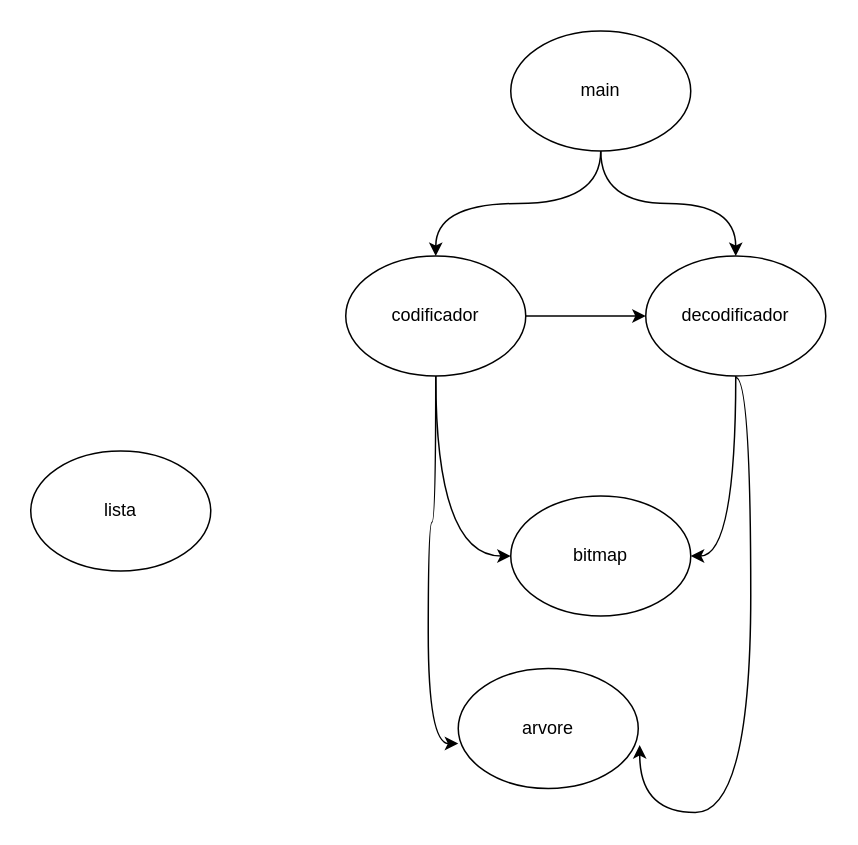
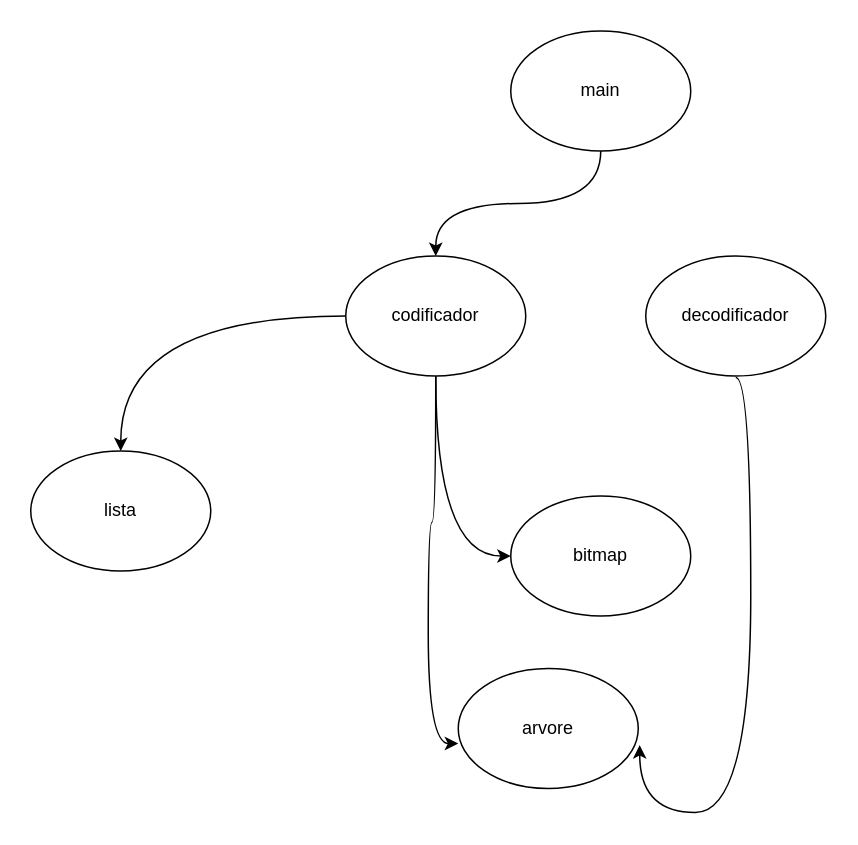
  <mxCell id="0" />
  <mxCell id="1" parent="0" />
  <mxCell id="2" value="" style="edgeStyle=orthogonalEdgeStyle;orthogonalLoop=1;jettySize=auto;html=1;curved=1;" edge="1" parent="1" source="4" target="8"><mxGeometry relative="1" as="geometry" /></mxCell>
- <mxCell id="3" value="" style="edgeStyle=orthogonalEdgeStyle;orthogonalLoop=1;jettySize=auto;html=1;curved=1;" edge="1" parent="1" source="4" target="12"><mxGeometry relative="1" as="geometry" /></mxCell>
  <mxCell id="4" value="main" style="ellipse;whiteSpace=wrap;html=1;rounded=1;" vertex="1" parent="1"><mxGeometry x="340" y="20" width="120" height="80" as="geometry" /></mxCell>
  <mxCell id="5" value="" style="edgeStyle=orthogonalEdgeStyle;orthogonalLoop=1;jettySize=auto;html=1;curved=1;entryX=0;entryY=0.5;entryDx=0;entryDy=0;" edge="1" parent="1" source="8" target="9"><mxGeometry relative="1" as="geometry" /></mxCell>
  <mxCell id="6" style="edgeStyle=orthogonalEdgeStyle;curved=1;rounded=1;orthogonalLoop=1;jettySize=auto;html=1;entryX=0;entryY=0.625;entryDx=0;entryDy=0;entryPerimeter=0;" edge="1" parent="1" source="8" target="13"><mxGeometry relative="1" as="geometry" /></mxCell>
- <mxCell id="7" value="" style="edgeStyle=orthogonalEdgeStyle;curved=1;rounded=1;orthogonalLoop=1;jettySize=auto;html=1;" edge="1" parent="1" source="8" target="12"><mxGeometry relative="1" as="geometry" /></mxCell>
+ <mxCell id="7" value="" style="edgeStyle=orthogonalEdgeStyle;curved=1;rounded=1;orthogonalLoop=1;jettySize=auto;html=1;" edge="1" parent="1" source="8" target="14"><mxGeometry relative="1" as="geometry" /></mxCell>
  <mxCell id="8" value="codificador" style="ellipse;whiteSpace=wrap;html=1;rounded=1;" vertex="1" parent="1"><mxGeometry x="230" y="170" width="120" height="80" as="geometry" /></mxCell>
  <mxCell id="9" value="bitmap" style="ellipse;whiteSpace=wrap;html=1;rounded=1;" vertex="1" parent="1"><mxGeometry x="340" y="330" width="120" height="80" as="geometry" /></mxCell>
- <mxCell id="10" value="" style="edgeStyle=orthogonalEdgeStyle;orthogonalLoop=1;jettySize=auto;html=1;curved=1;entryX=1;entryY=0.5;entryDx=0;entryDy=0;" edge="1" parent="1" source="12" target="9"><mxGeometry relative="1" as="geometry"><mxPoint x="490" y="330" as="targetPoint" /></mxGeometry></mxCell>
  <mxCell id="11" style="edgeStyle=orthogonalEdgeStyle;curved=1;rounded=1;orthogonalLoop=1;jettySize=auto;html=1;entryX=1.008;entryY=0.638;entryDx=0;entryDy=0;entryPerimeter=0;" edge="1" parent="1" target="13"><mxGeometry relative="1" as="geometry"><mxPoint x="490" y="251" as="sourcePoint" /><Array as="points"><mxPoint x="500" y="251" /><mxPoint x="500" y="541" /></Array></mxGeometry></mxCell>
  <mxCell id="12" value="decodificador" style="ellipse;whiteSpace=wrap;html=1;rounded=1;" vertex="1" parent="1"><mxGeometry x="430" y="170" width="120" height="80" as="geometry" /></mxCell>
  <mxCell id="13" value="&lt;div&gt;arvore&lt;/div&gt;" style="ellipse;whiteSpace=wrap;html=1;rounded=1;" vertex="1" parent="1"><mxGeometry x="305" y="445" width="120" height="80" as="geometry" /></mxCell>
  <mxCell id="14" value="lista" style="ellipse;whiteSpace=wrap;html=1;rounded=1;" vertex="1" parent="1"><mxGeometry x="20" y="300" width="120" height="80" as="geometry" /></mxCell>
